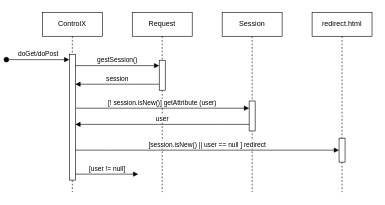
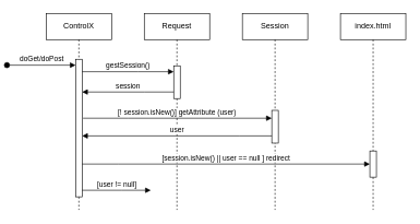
  <mxCell id="0" />
  <mxCell id="1" parent="0" />
  <mxCell id="2" value="ControlX" style="shape=umlLifeline;perimeter=lifelinePerimeter;whiteSpace=wrap;html=1;container=0;dropTarget=0;collapsible=0;recursiveResize=0;outlineConnect=0;portConstraint=eastwest;newEdgeStyle={&quot;edgeStyle&quot;:&quot;elbowEdgeStyle&quot;,&quot;elbow&quot;:&quot;vertical&quot;,&quot;curved&quot;:0,&quot;rounded&quot;:0};" parent="1" vertex="1"><mxGeometry x="20" y="20" width="100" height="300" as="geometry" /></mxCell>
  <mxCell id="3" value="" style="html=1;points=[];perimeter=orthogonalPerimeter;outlineConnect=0;targetShapes=umlLifeline;portConstraint=eastwest;newEdgeStyle={&quot;edgeStyle&quot;:&quot;elbowEdgeStyle&quot;,&quot;elbow&quot;:&quot;vertical&quot;,&quot;curved&quot;:0,&quot;rounded&quot;:0};" parent="2" vertex="1"><mxGeometry x="45" y="70" width="10" height="210" as="geometry" /></mxCell>
  <mxCell id="4" value="doGet/doPost" style="html=1;verticalAlign=bottom;startArrow=oval;endArrow=block;startSize=8;edgeStyle=elbowEdgeStyle;elbow=horizontal;curved=0;rounded=0;" parent="2" edge="1"><mxGeometry relative="1" as="geometry"><mxPoint x="-60" y="79" as="sourcePoint" /><mxPoint x="45" y="79" as="targetPoint" /></mxGeometry></mxCell>
  <mxCell id="5" value="Request" style="shape=umlLifeline;perimeter=lifelinePerimeter;whiteSpace=wrap;html=1;container=0;dropTarget=0;collapsible=0;recursiveResize=0;outlineConnect=0;portConstraint=eastwest;newEdgeStyle={&quot;edgeStyle&quot;:&quot;elbowEdgeStyle&quot;,&quot;elbow&quot;:&quot;vertical&quot;,&quot;curved&quot;:0,&quot;rounded&quot;:0};" parent="1" vertex="1"><mxGeometry x="170" y="20" width="100" height="300" as="geometry" /></mxCell>
  <mxCell id="6" value="" style="html=1;points=[];perimeter=orthogonalPerimeter;outlineConnect=0;targetShapes=umlLifeline;portConstraint=eastwest;newEdgeStyle={&quot;edgeStyle&quot;:&quot;elbowEdgeStyle&quot;,&quot;elbow&quot;:&quot;vertical&quot;,&quot;curved&quot;:0,&quot;rounded&quot;:0};" parent="5" vertex="1"><mxGeometry x="45" y="80" width="10" height="50" as="geometry" /></mxCell>
  <mxCell id="7" value="gestSession()" style="html=1;verticalAlign=bottom;endArrow=block;edgeStyle=elbowEdgeStyle;elbow=horizontal;curved=0;rounded=0;" parent="1" target="6" edge="1"><mxGeometry relative="1" as="geometry"><mxPoint x="75" y="109" as="sourcePoint" /><Array as="points"><mxPoint x="160" y="109" /></Array><mxPoint x="210" y="110" as="targetPoint" /></mxGeometry></mxCell>
  <mxCell id="8" value="session" style="html=1;verticalAlign=bottom;endArrow=block;edgeStyle=elbowEdgeStyle;elbow=vertical;curved=0;rounded=0;" parent="1" source="6" edge="1"><mxGeometry relative="1" as="geometry"><mxPoint x="210" y="140" as="sourcePoint" /><Array as="points"><mxPoint x="170" y="140" /></Array><mxPoint x="75" y="140" as="targetPoint" /></mxGeometry></mxCell>
  <mxCell id="9" value="Session" style="shape=umlLifeline;perimeter=lifelinePerimeter;whiteSpace=wrap;html=1;container=0;dropTarget=0;collapsible=0;recursiveResize=0;outlineConnect=0;portConstraint=eastwest;newEdgeStyle={&quot;edgeStyle&quot;:&quot;elbowEdgeStyle&quot;,&quot;elbow&quot;:&quot;vertical&quot;,&quot;curved&quot;:0,&quot;rounded&quot;:0};" parent="1" vertex="1"><mxGeometry x="320" y="20" width="100" height="300" as="geometry" /></mxCell>
  <mxCell id="10" value="" style="html=1;points=[];perimeter=orthogonalPerimeter;outlineConnect=0;targetShapes=umlLifeline;portConstraint=eastwest;newEdgeStyle={&quot;edgeStyle&quot;:&quot;elbowEdgeStyle&quot;,&quot;elbow&quot;:&quot;vertical&quot;,&quot;curved&quot;:0,&quot;rounded&quot;:0};" parent="9" vertex="1"><mxGeometry x="45" y="148" width="10" height="50" as="geometry" /></mxCell>
  <mxCell id="11" value="[! session.isNew()] getAttribute (user)" style="html=1;verticalAlign=bottom;endArrow=block;edgeStyle=elbowEdgeStyle;elbow=horizontal;curved=0;rounded=0;exitX=1.133;exitY=0.381;exitDx=0;exitDy=0;exitPerimeter=0;" parent="1" edge="1"><mxGeometry relative="1" as="geometry"><mxPoint x="76.33" y="180.01" as="sourcePoint" /><Array as="points"><mxPoint x="145" y="250.71" /></Array><mxPoint x="365" y="180" as="targetPoint" /></mxGeometry></mxCell>
  <mxCell id="12" value="user" style="html=1;verticalAlign=bottom;endArrow=block;edgeStyle=elbowEdgeStyle;elbow=vertical;curved=0;rounded=0;" parent="1" edge="1"><mxGeometry relative="1" as="geometry"><mxPoint x="365" y="207" as="sourcePoint" /><Array as="points"><mxPoint x="315" y="207" /></Array><mxPoint x="75" y="207" as="targetPoint" /></mxGeometry></mxCell>
- <mxCell id="13" value="redirect.html" style="shape=umlLifeline;perimeter=lifelinePerimeter;whiteSpace=wrap;html=1;container=0;dropTarget=0;collapsible=0;recursiveResize=0;outlineConnect=0;portConstraint=eastwest;newEdgeStyle={&quot;edgeStyle&quot;:&quot;elbowEdgeStyle&quot;,&quot;elbow&quot;:&quot;vertical&quot;,&quot;curved&quot;:0,&quot;rounded&quot;:0};" parent="1" vertex="1"><mxGeometry x="470" y="20" width="100" height="300" as="geometry" /></mxCell>
+ <mxCell id="13" value="index.html" style="shape=umlLifeline;perimeter=lifelinePerimeter;whiteSpace=wrap;html=1;container=0;dropTarget=0;collapsible=0;recursiveResize=0;outlineConnect=0;portConstraint=eastwest;newEdgeStyle={&quot;edgeStyle&quot;:&quot;elbowEdgeStyle&quot;,&quot;elbow&quot;:&quot;vertical&quot;,&quot;curved&quot;:0,&quot;rounded&quot;:0};" parent="1" vertex="1"><mxGeometry x="470" y="20" width="100" height="300" as="geometry" /></mxCell>
  <mxCell id="14" value="" style="html=1;points=[];perimeter=orthogonalPerimeter;outlineConnect=0;targetShapes=umlLifeline;portConstraint=eastwest;newEdgeStyle={&quot;edgeStyle&quot;:&quot;elbowEdgeStyle&quot;,&quot;elbow&quot;:&quot;vertical&quot;,&quot;curved&quot;:0,&quot;rounded&quot;:0};" parent="13" vertex="1"><mxGeometry x="45" y="210" width="10" height="40" as="geometry" /></mxCell>
  <mxCell id="15" value="[session.isNew() || user == null ] redirect" style="html=1;verticalAlign=bottom;endArrow=block;edgeStyle=elbowEdgeStyle;elbow=horizontal;curved=0;rounded=0;" parent="1" source="3" target="14" edge="1"><mxGeometry relative="1" as="geometry"><mxPoint x="80" y="250" as="sourcePoint" /><Array as="points"><mxPoint x="130" y="250" /></Array><mxPoint x="510" y="250" as="targetPoint" /></mxGeometry></mxCell>
  <mxCell id="16" value="[user != null]" style="html=1;verticalAlign=bottom;endArrow=block;edgeStyle=elbowEdgeStyle;elbow=horizontal;curved=0;rounded=0;" parent="1" source="3" edge="1"><mxGeometry relative="1" as="geometry"><mxPoint x="80" y="290" as="sourcePoint" /><Array as="points"><mxPoint x="135" y="290" /></Array><mxPoint x="180" y="290" as="targetPoint" /></mxGeometry></mxCell>
